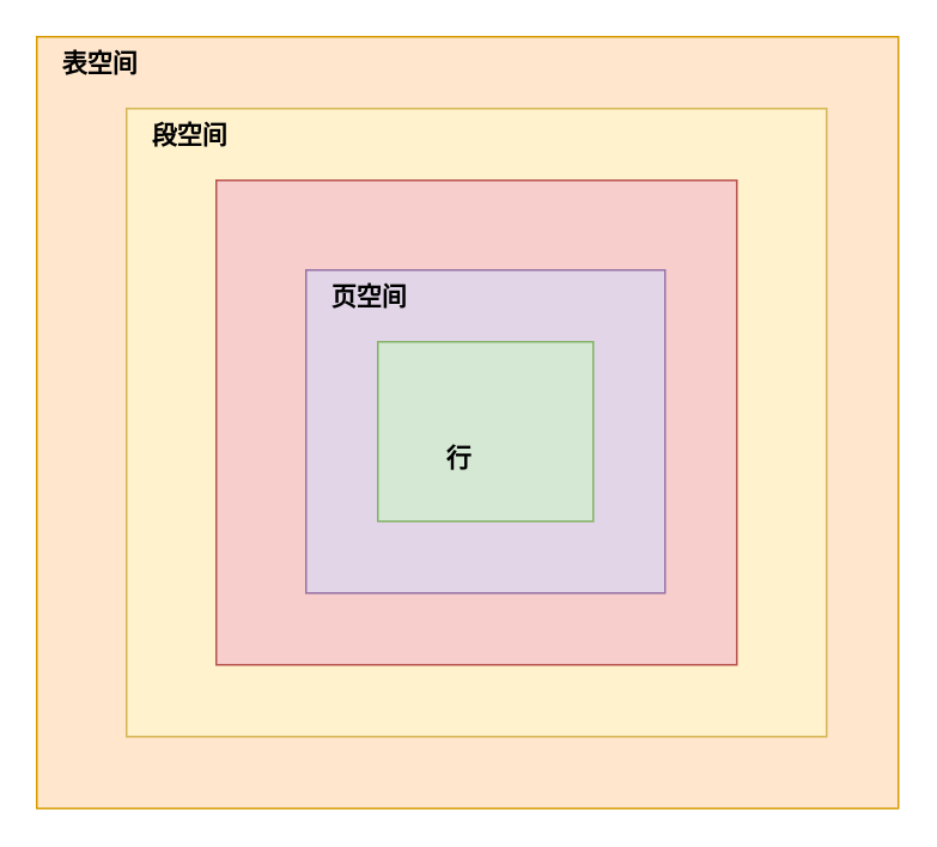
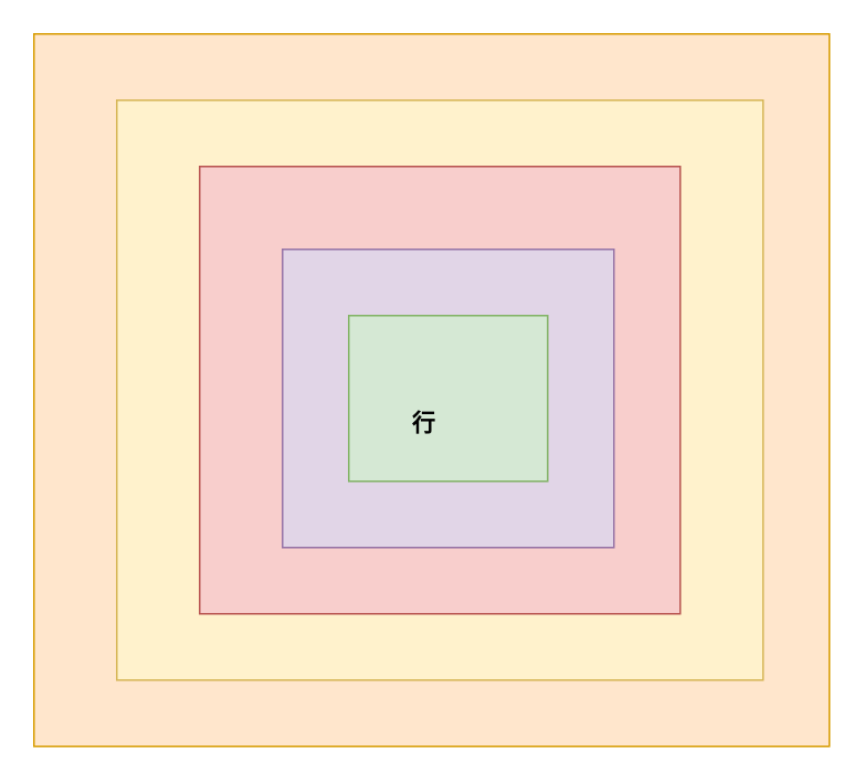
  <mxCell id="0" />
  <mxCell id="1" parent="0" />
  <mxCell id="2" value="" style="rounded=0;whiteSpace=wrap;html=1;fillColor=#ffe6cc;strokeColor=#d79b00;" vertex="1" parent="1"><mxGeometry x="20" y="20" width="480" height="430" as="geometry" /></mxCell>
  <mxCell id="3" value="" style="rounded=0;whiteSpace=wrap;html=1;fillColor=#fff2cc;strokeColor=#d6b656;" vertex="1" parent="1"><mxGeometry x="70" y="60" width="390" height="350" as="geometry" /></mxCell>
  <mxCell id="4" value="" style="rounded=0;whiteSpace=wrap;html=1;fillColor=#f8cecc;strokeColor=#b85450;" vertex="1" parent="1"><mxGeometry x="120" y="100" width="290" height="270" as="geometry" /></mxCell>
  <mxCell id="5" value="" style="rounded=0;whiteSpace=wrap;html=1;fillColor=#e1d5e7;strokeColor=#9673a6;" vertex="1" parent="1"><mxGeometry x="170" y="150" width="200" height="180" as="geometry" /></mxCell>
- <mxCell id="6" value="&lt;font style=&quot;font-size: 14px;&quot;&gt;&lt;b&gt;表空间&lt;/b&gt;&lt;/font&gt;" style="text;html=1;align=center;verticalAlign=middle;resizable=0;points=[];autosize=1;strokeColor=none;fillColor=none;" vertex="1" parent="1"><mxGeometry x="20" y="20" width="70" height="30" as="geometry" /></mxCell>
- <mxCell id="7" value="&lt;font style=&quot;font-size: 14px;&quot;&gt;&lt;b&gt;段空间&lt;/b&gt;&lt;/font&gt;" style="text;html=1;align=center;verticalAlign=middle;resizable=0;points=[];autosize=1;strokeColor=none;fillColor=none;" vertex="1" parent="1"><mxGeometry x="70" y="60" width="70" height="30" as="geometry" /></mxCell>
- <mxCell id="8" value="&lt;font style=&quot;font-size: 14px;&quot;&gt;&lt;b&gt;页空间&lt;/b&gt;&lt;/font&gt;" style="text;html=1;align=center;verticalAlign=middle;resizable=0;points=[];autosize=1;strokeColor=none;fillColor=none;" vertex="1" parent="1"><mxGeometry x="170" y="150" width="70" height="30" as="geometry" /></mxCell>
  <mxCell id="9" value="" style="rounded=0;whiteSpace=wrap;html=1;fillColor=#d5e8d4;strokeColor=#82b366;" vertex="1" parent="1"><mxGeometry x="210" y="190" width="120" height="100" as="geometry" /></mxCell>
  <mxCell id="10" value="&lt;font style=&quot;font-size: 14px;&quot;&gt;&lt;b&gt;行&lt;/b&gt;&lt;/font&gt;" style="text;html=1;align=center;verticalAlign=middle;resizable=0;points=[];autosize=1;strokeColor=none;fillColor=none;" vertex="1" parent="1"><mxGeometry x="235" y="240" width="40" height="30" as="geometry" /></mxCell>
